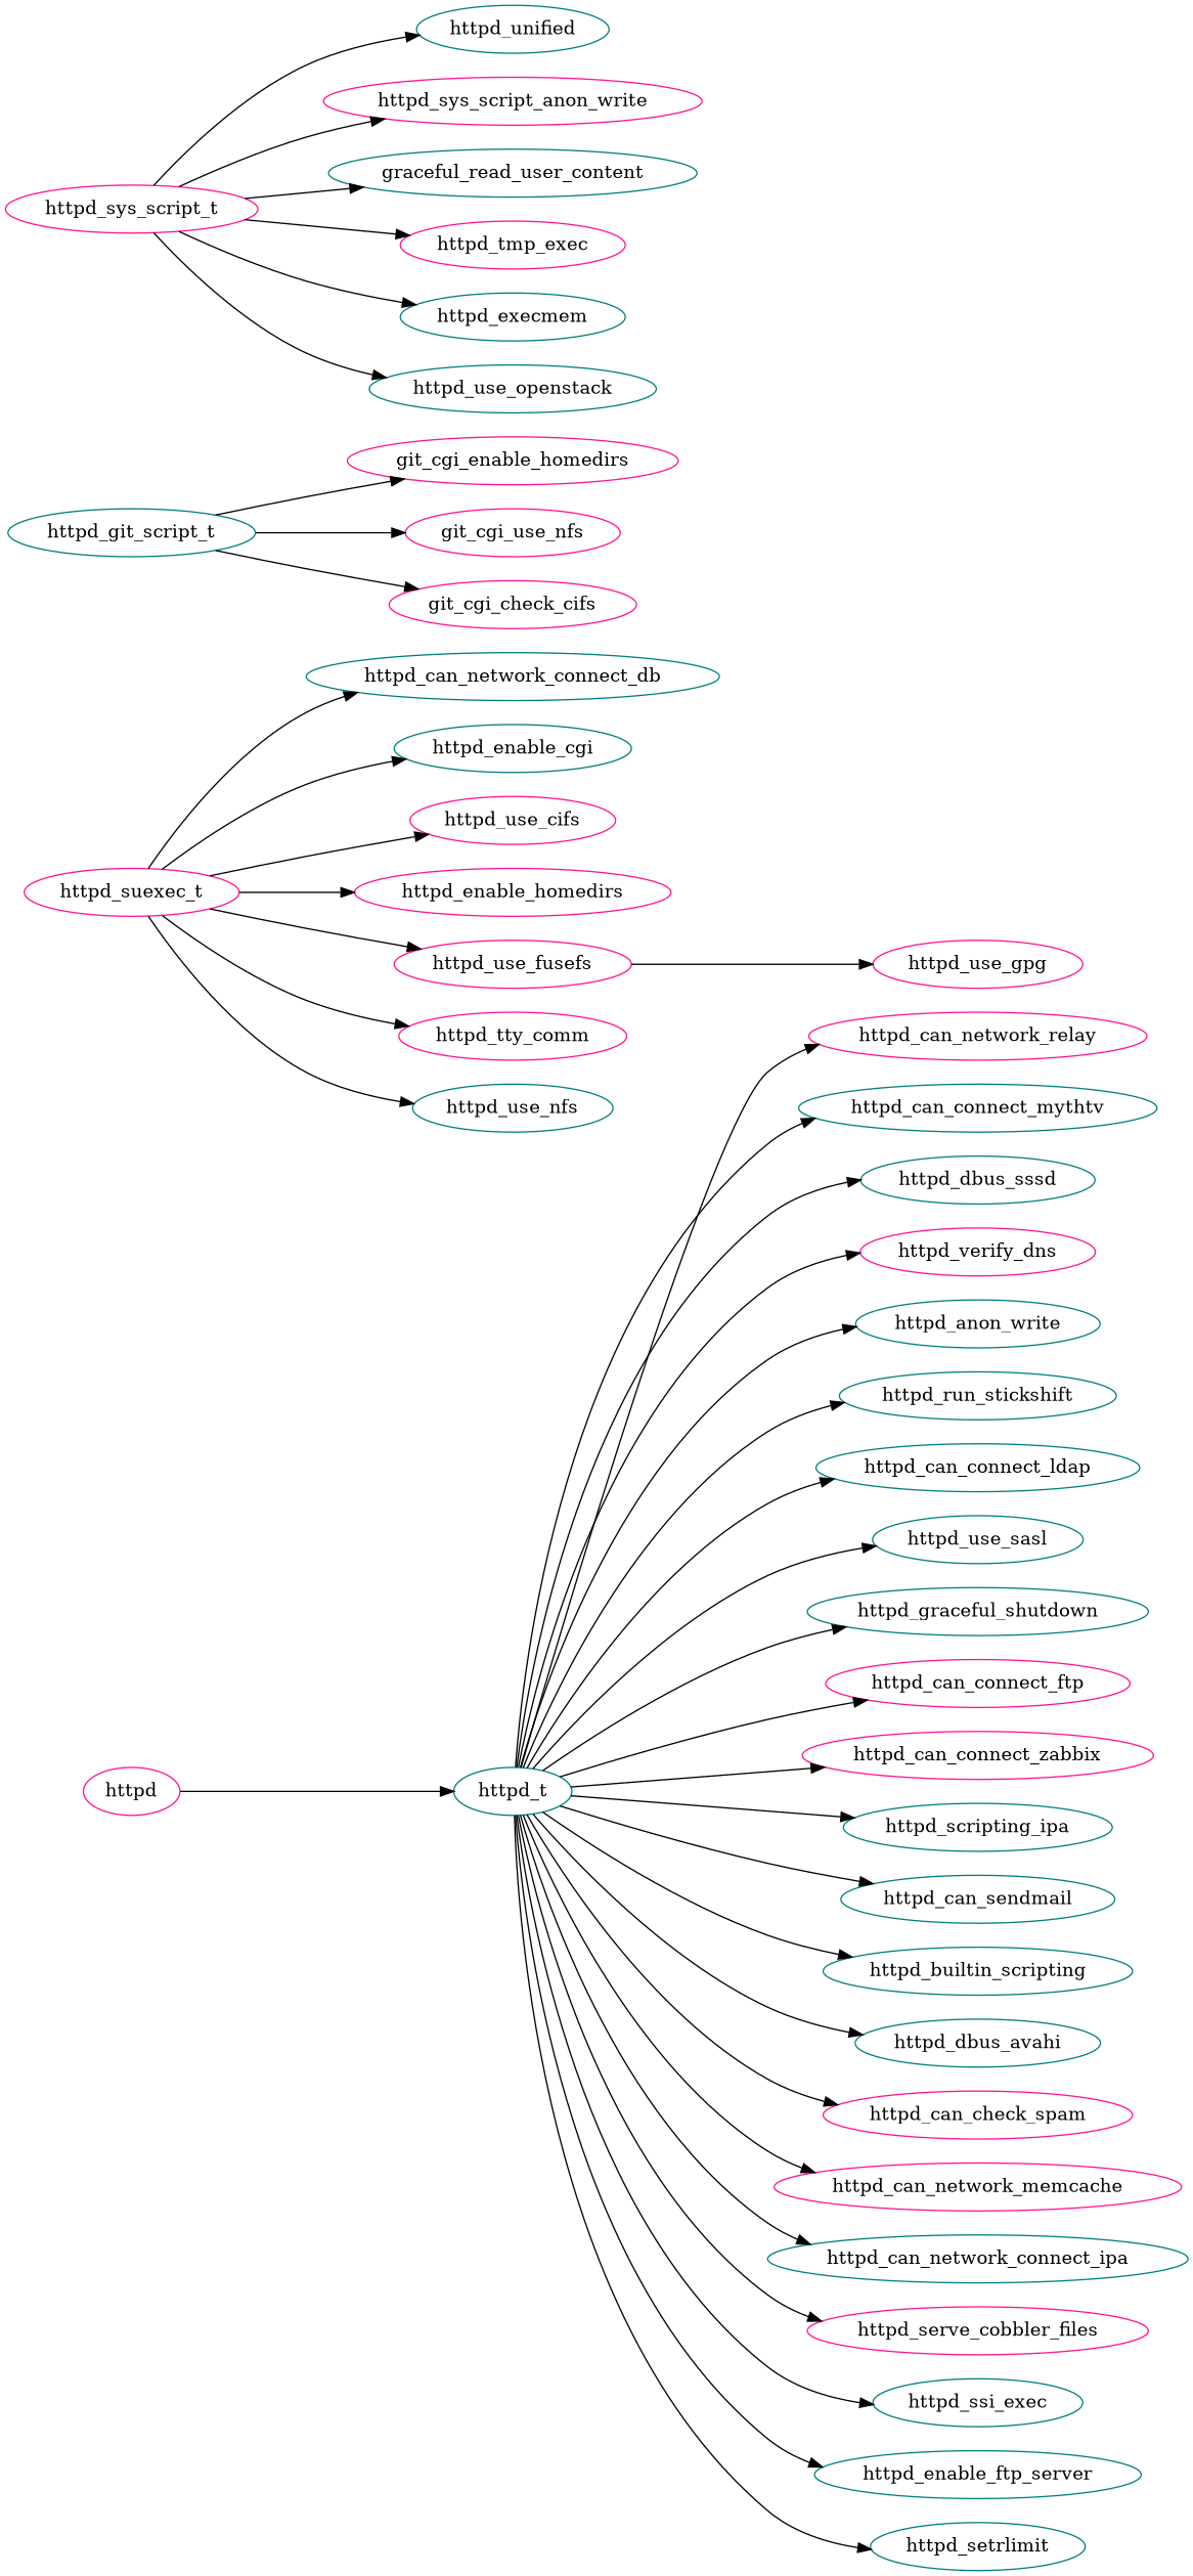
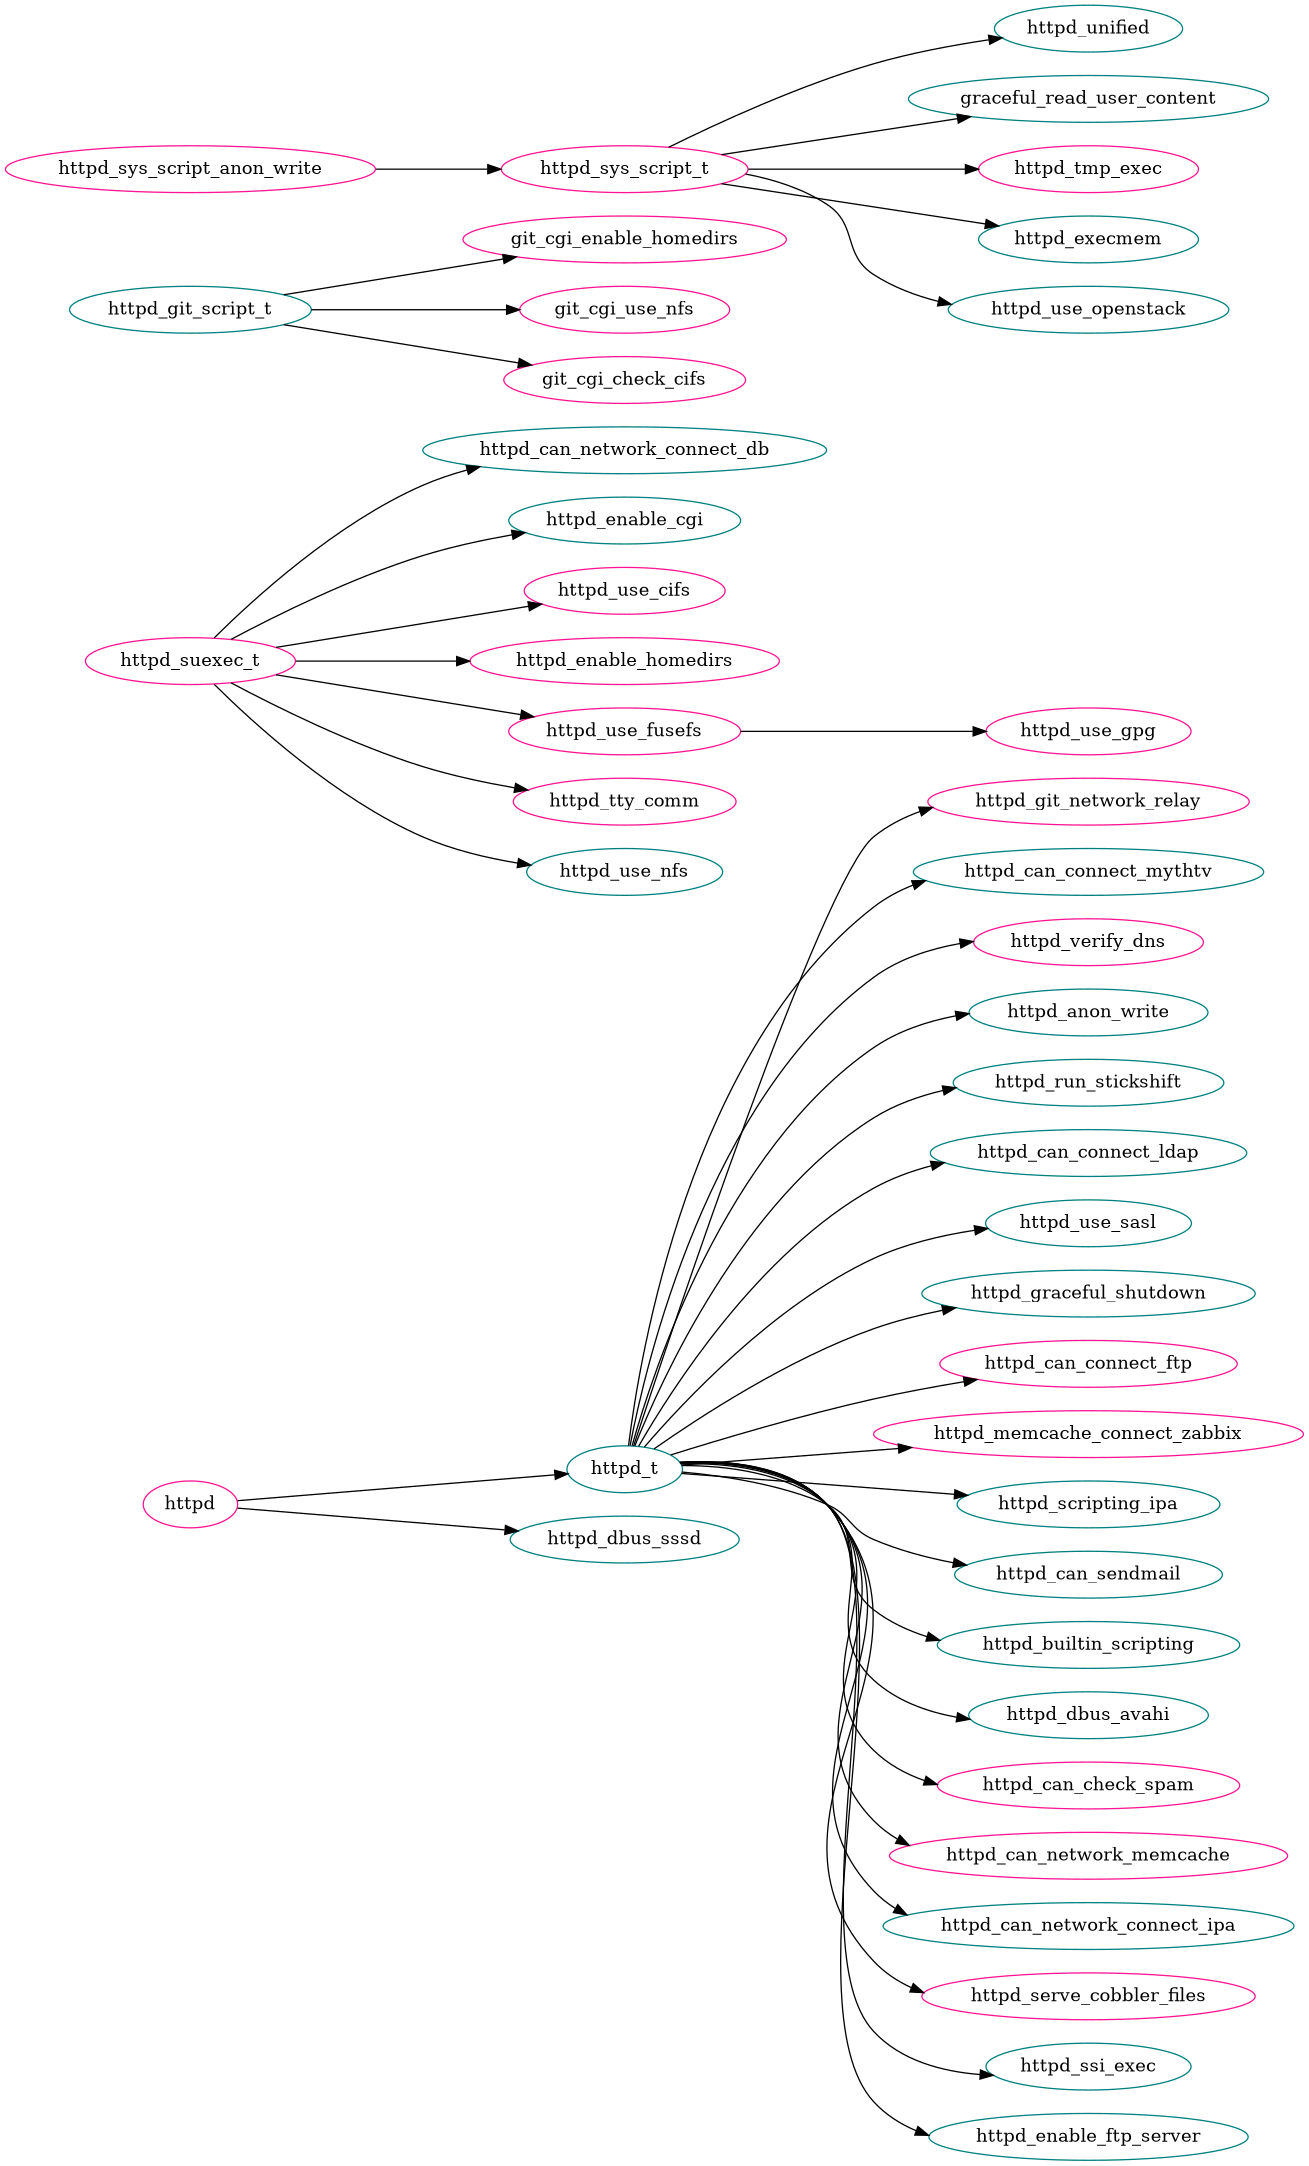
  digraph {
    rankdir=LR
    node [color=teal]
    httpd [color=deeppink]
    httpd_t
-   httpd_can_network_relay [color=deeppink]
+   httpd_can_network_relay [color=deeppink label=httpd_git_network_relay]
    httpd_can_connect_mythtv
    httpd_dbus_sssd
    httpd_verify_dns [color=deeppink]
    httpd_anon_write
    httpd_run_stickshift
    httpd_can_connect_ldap
    httpd_use_sasl
    httpd_graceful_shutdown
    httpd_can_connect_ftp [color=deeppink]
-   httpd_can_connect_zabbix [color=deeppink]
+   httpd_can_connect_zabbix [color=deeppink label=httpd_memcache_connect_zabbix]
    n14 [label=httpd_scripting_ipa]
    httpd_can_sendmail
    httpd_builtin_scripting
    httpd_dbus_avahi
    httpd_can_check_spam [color=deeppink]
    httpd_can_network_memcache [color=deeppink]
    n20 [label=httpd_can_network_connect_ipa]
    httpd_serve_cobbler_files [color=deeppink]
    httpd_ssi_exec
    httpd_enable_ftp_server
-   httpd_setrlimit
    httpd_use_gpg [color=deeppink]
    httpd_suexec_t [color=deeppink]
    httpd_can_network_connect_db
    httpd_enable_cgi
    httpd_use_cifs [color=deeppink]
    httpd_enable_homedirs [color=deeppink]
    httpd_use_fusefs [color=deeppink]
    httpd_tty_comm [color=deeppink]
    httpd_use_nfs
    git_cgi_enable_homedirs [color=deeppink]
    httpd_git_script_t
    git_cgi_use_nfs [color=deeppink]
    n37 [color=deeppink label=git_cgi_check_cifs]
    httpd_sys_script_t [color=deeppink]
    httpd_unified
    httpd_sys_script_anon_write [color=deeppink]
    n41 [label=graceful_read_user_content]
    httpd_tmp_exec [color=deeppink]
    httpd_execmem
    httpd_use_openstack
    httpd -> httpd_t
    httpd_t -> httpd_can_network_relay
    httpd_t -> httpd_can_connect_mythtv
-   httpd_t -> httpd_dbus_sssd
+   httpd -> httpd_dbus_sssd
    httpd_t -> httpd_verify_dns
    httpd_t -> httpd_anon_write
    httpd_t -> httpd_run_stickshift
    httpd_t -> httpd_can_connect_ldap
    httpd_t -> httpd_use_sasl
    httpd_t -> httpd_graceful_shutdown
    httpd_t -> httpd_can_connect_ftp
    httpd_t -> httpd_can_connect_zabbix
    httpd_t -> n14
    httpd_t -> httpd_can_sendmail
    httpd_t -> httpd_builtin_scripting
    httpd_t -> httpd_dbus_avahi
    httpd_t -> httpd_can_check_spam
    httpd_t -> httpd_can_network_memcache
    httpd_t -> n20
    httpd_t -> httpd_serve_cobbler_files
    httpd_t -> httpd_ssi_exec
    httpd_t -> httpd_enable_ftp_server
-   httpd_t -> httpd_setrlimit
    httpd_suexec_t -> httpd_can_network_connect_db
    httpd_suexec_t -> httpd_enable_cgi
    httpd_suexec_t -> httpd_use_cifs
    httpd_suexec_t -> httpd_enable_homedirs
    httpd_suexec_t -> httpd_use_fusefs
    httpd_suexec_t -> httpd_tty_comm
    httpd_suexec_t -> httpd_use_nfs
    httpd_use_fusefs -> httpd_use_gpg
    httpd_git_script_t -> git_cgi_enable_homedirs
    httpd_git_script_t -> git_cgi_use_nfs
    httpd_git_script_t -> n37
    httpd_sys_script_t -> httpd_unified
-   httpd_sys_script_t -> httpd_sys_script_anon_write
+   httpd_sys_script_anon_write -> httpd_sys_script_t
    httpd_sys_script_t -> n41
    httpd_sys_script_t -> httpd_tmp_exec
    httpd_sys_script_t -> httpd_execmem
    httpd_sys_script_t -> httpd_use_openstack
  }
